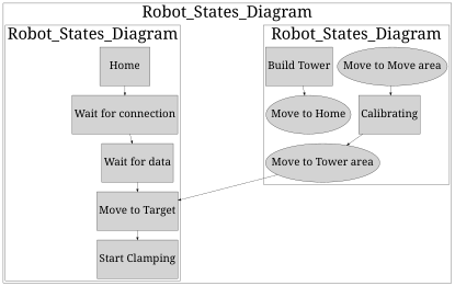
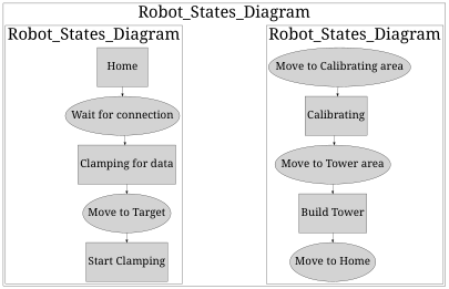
  digraph {
    fontname="Noto Serif"
    node [fontsize=40 shape=rectangle style=filled fontname="Noto Serif"]
    edge [splines=curved fontname="Noto Serif"]
-   n1 [height=2 label="Move to Target" shape=box width=2.6]
+   n1 [height=2 label="Move to Target" shape=ellipse width=2.6]
    n2 [height=2 label="Start Clamping" width=2.6]
    n3 [height=2 label=Home width=2.6]
-   n4 [height=2 label="Wait for connection" width=2.6]
-   n5 [height=2 label="Wait for data" width=2.6]
-   n6 [height=2 label="Move to Move area" shape=ellipse width=2.6]
+   n4 [height=2 label="Wait for connection" shape=ellipse width=2.6]
+   n5 [height=2 label="Clamping for data" width=2.6]
+   n6 [height=2 label="Move to Calibrating area" shape=ellipse width=2.6]
    n7 [height=2 label=Calibrating width=2.6]
    n8 [height=2 label="Move to Tower area" shape=ellipse width=2.6]
    n9 [height=2 label="Build Tower" width=2.6]
    n10 [height=2 label="Move to Home" shape=ellipse width=2.6]
    invisible_node [height=0 shape=none style=invis width=0]
    subgraph cluster_1 {
      dir=right
      fontsize=60
      label=Robot_States_Diagram
      invisible_node
      subgraph cluster_2 {
        dir=right
        fontsize=60
        rank=same
        n1
        n2
        n3
        n4
        n5
      }
      subgraph cluster_3 {
        dir=right
        fontsize=60
        rank=same
        n6
        n7
        n8
        n9
        n10
      }
    }
    n1 -> n2
    n3 -> n4
    n4 -> n5
    n5 -> n1
    n6 -> n7
    n7 -> n8
-   n8 -> n1
+   n8 -> n9
    n9 -> n10
    invisible_node -> n5 [style=invis]
    invisible_node -> n8 [style=invis]
  }
